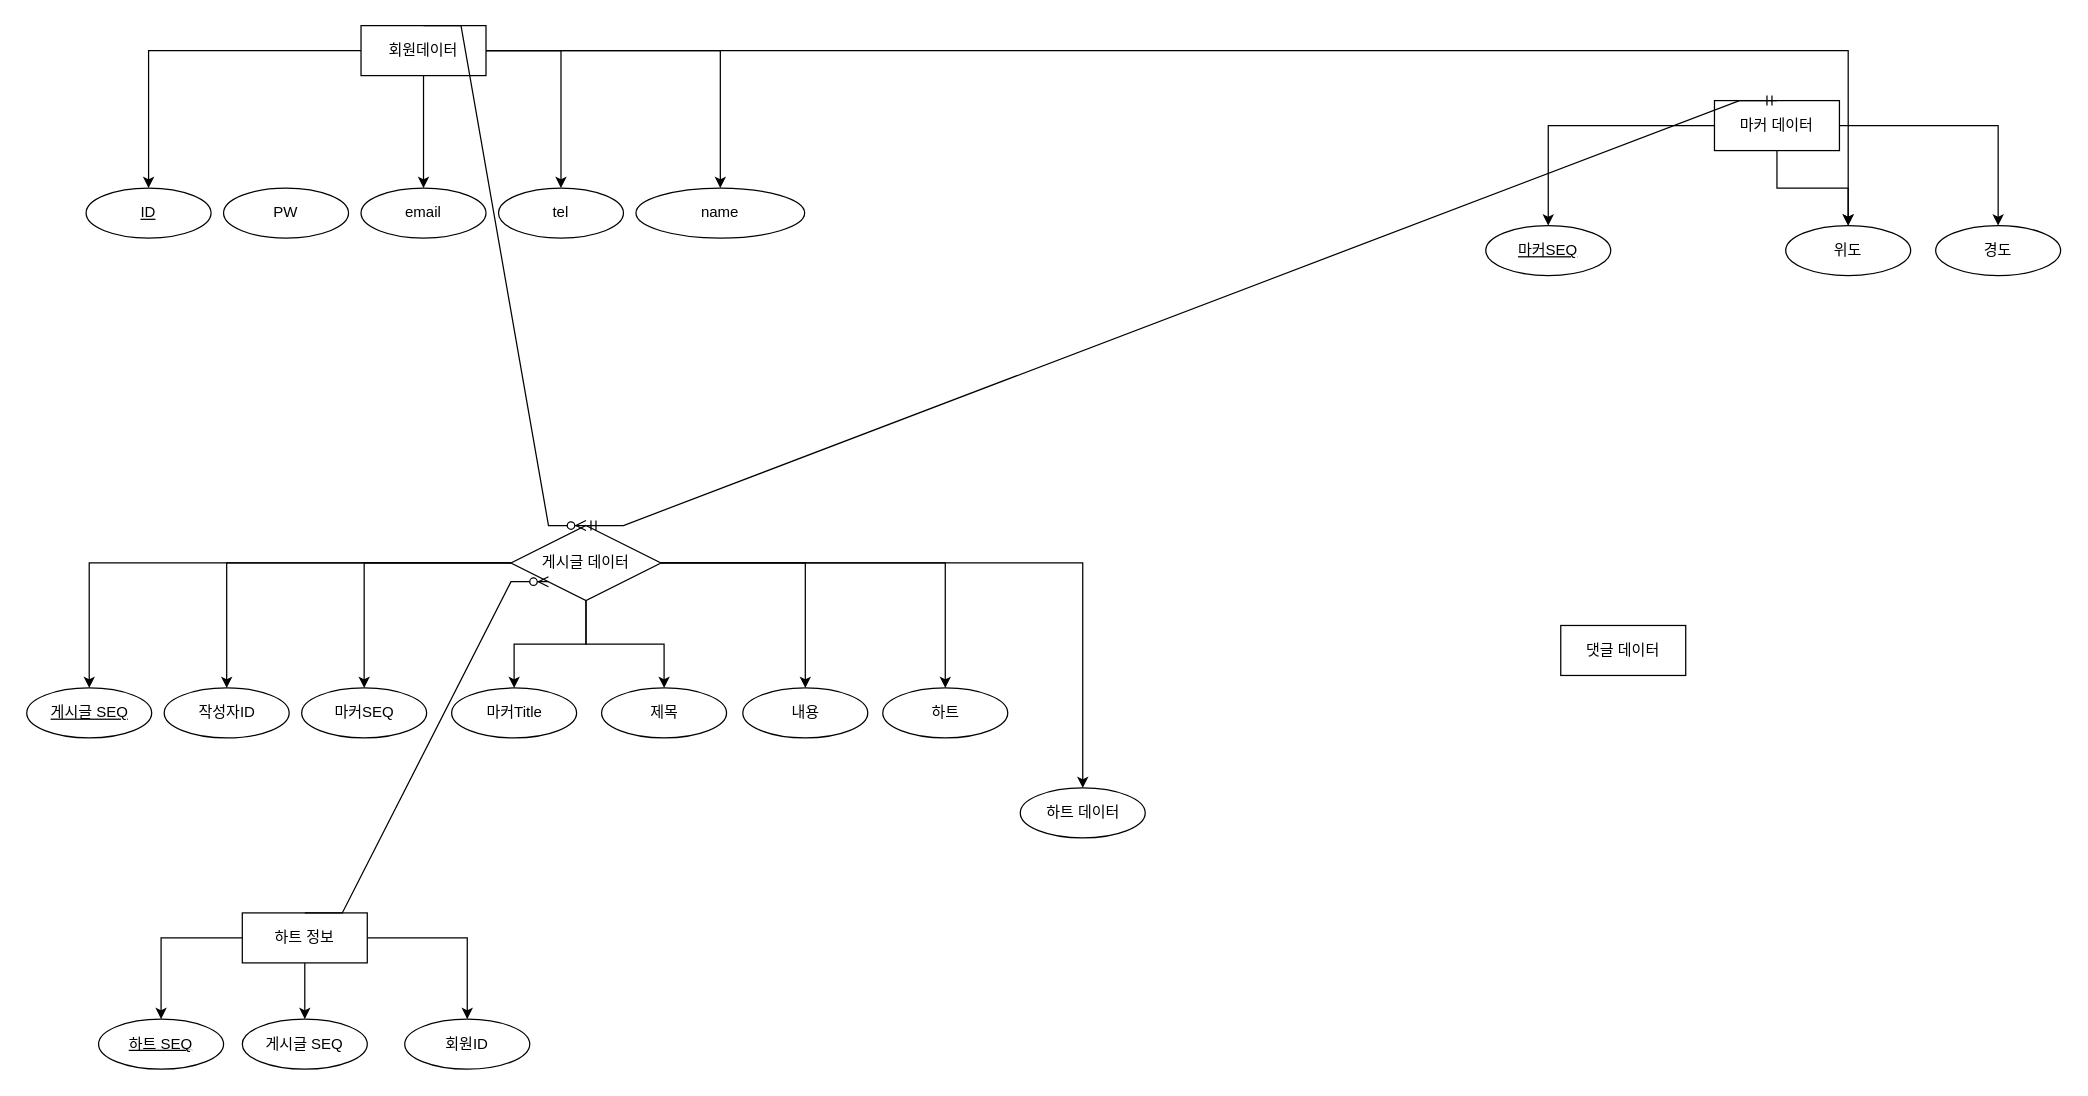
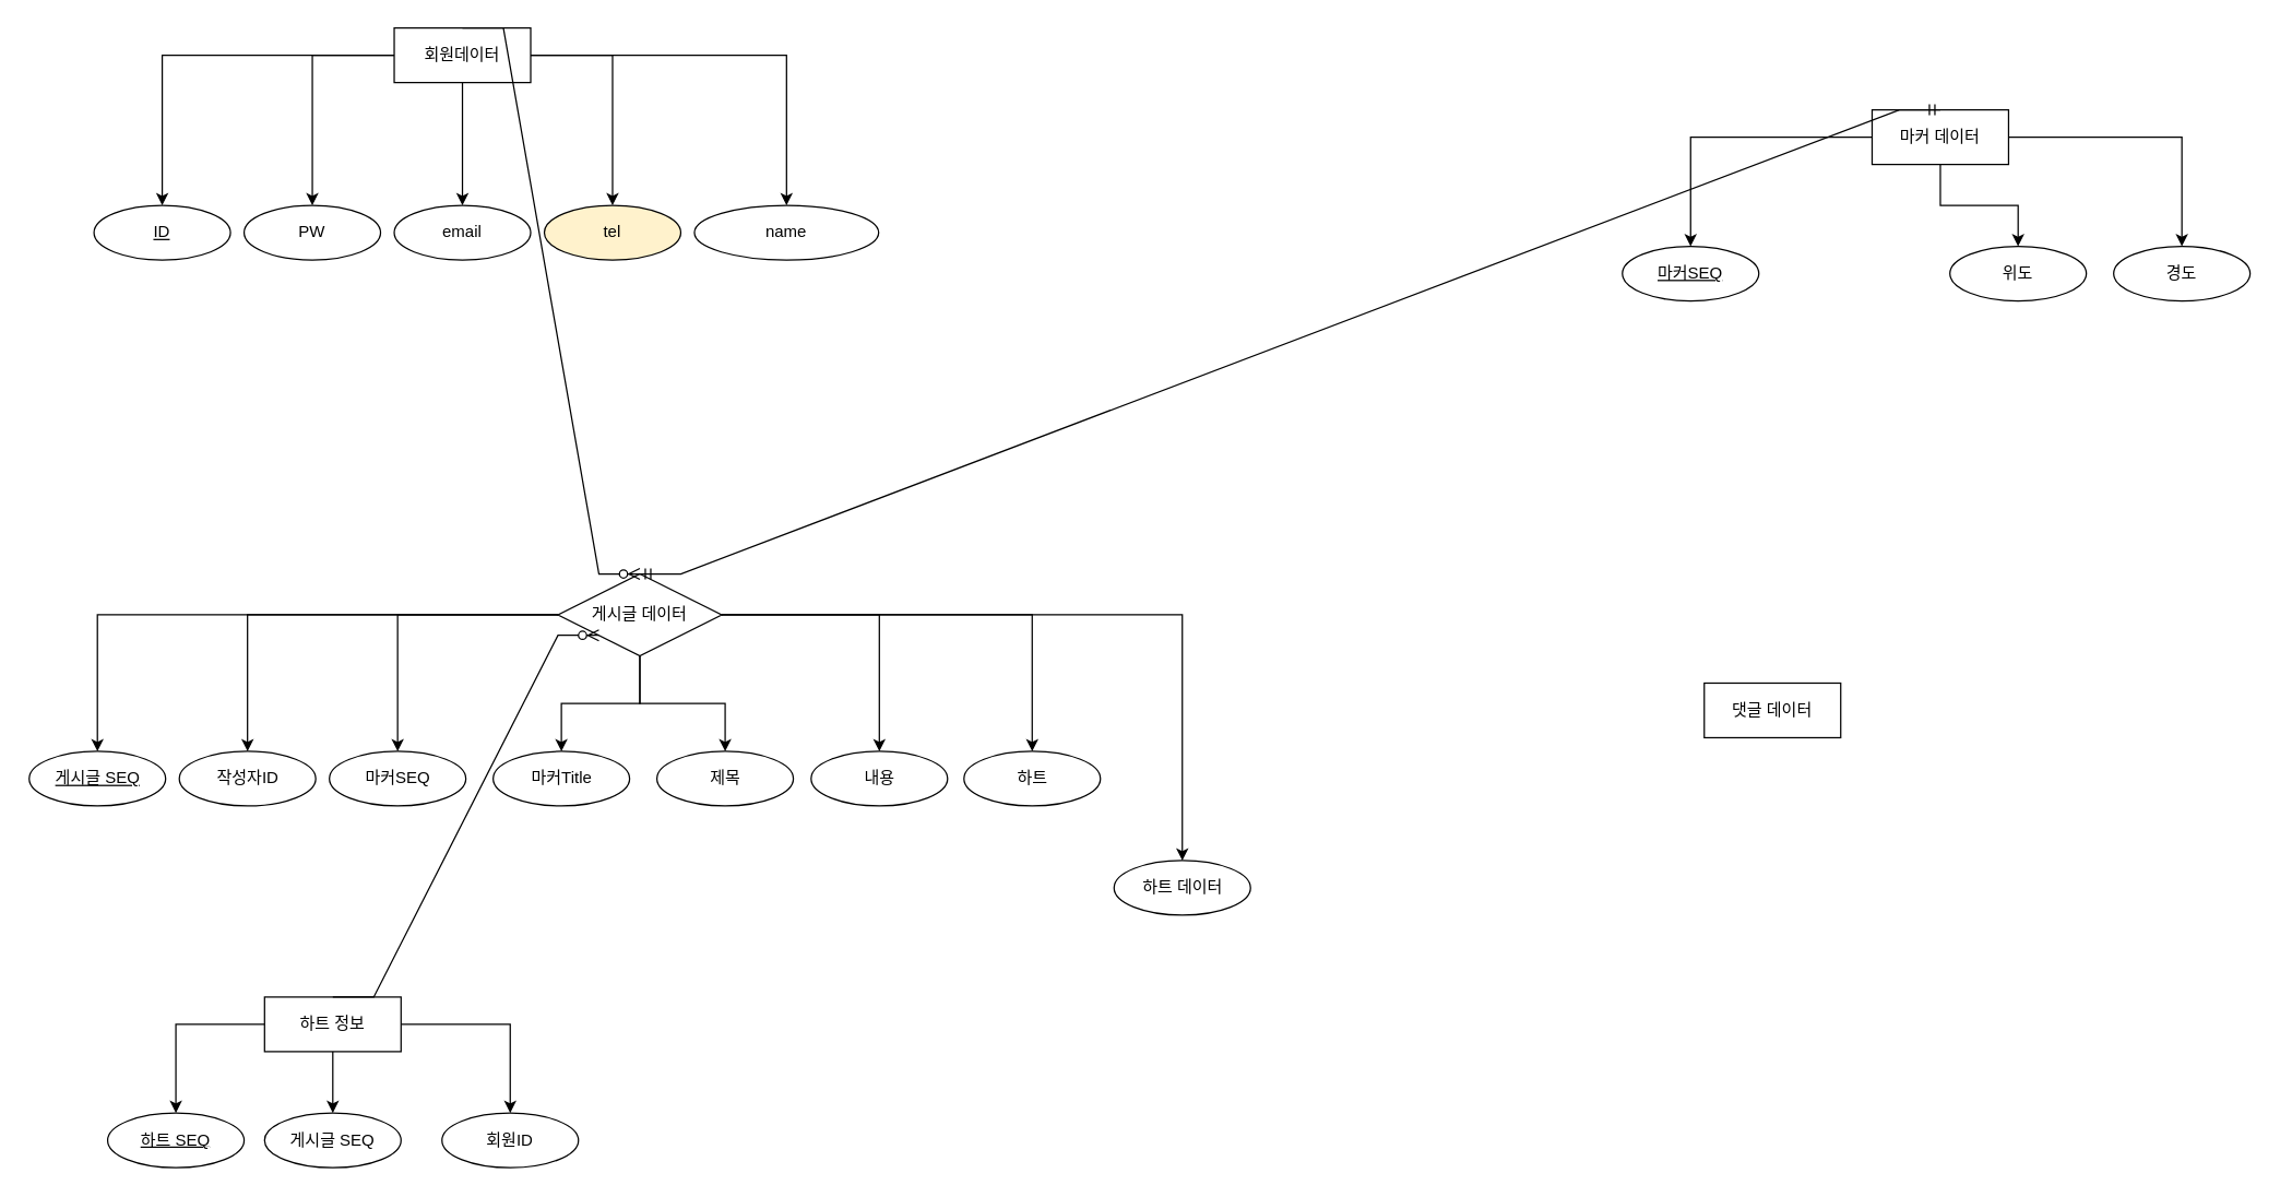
  <mxCell id="0" />
  <mxCell id="1" parent="0" />
  <mxCell id="2" style="edgeStyle=orthogonalEdgeStyle;rounded=0;orthogonalLoop=1;jettySize=auto;html=1;entryX=0.5;entryY=0;entryDx=0;entryDy=0;" edge="1" parent="1" source="7" target="21"><mxGeometry relative="1" as="geometry"><mxPoint x="118" y="150" as="targetPoint" /></mxGeometry></mxCell>
- <mxCell id="3" style="edgeStyle=orthogonalEdgeStyle;rounded=0;orthogonalLoop=1;jettySize=auto;html=1;" edge="1" parent="1" source="7" target="27"><mxGeometry relative="1" as="geometry" /></mxCell>
+ <mxCell id="3" style="edgeStyle=orthogonalEdgeStyle;rounded=0;orthogonalLoop=1;jettySize=auto;html=1;" edge="1" parent="1" source="7" target="8"><mxGeometry relative="1" as="geometry" /></mxCell>
  <mxCell id="4" style="edgeStyle=orthogonalEdgeStyle;rounded=0;orthogonalLoop=1;jettySize=auto;html=1;" edge="1" parent="1" source="7" target="9"><mxGeometry relative="1" as="geometry" /></mxCell>
  <mxCell id="5" style="edgeStyle=orthogonalEdgeStyle;rounded=0;orthogonalLoop=1;jettySize=auto;html=1;entryX=0.5;entryY=0;entryDx=0;entryDy=0;" edge="1" parent="1" source="7" target="10"><mxGeometry relative="1" as="geometry" /></mxCell>
  <mxCell id="6" style="edgeStyle=orthogonalEdgeStyle;rounded=0;orthogonalLoop=1;jettySize=auto;html=1;entryX=0.5;entryY=0;entryDx=0;entryDy=0;" edge="1" parent="1" source="7" target="11"><mxGeometry relative="1" as="geometry" /></mxCell>
  <mxCell id="7" value="회원데이터" style="whiteSpace=wrap;html=1;align=center;" vertex="1" parent="1"><mxGeometry x="288" y="20" width="100" height="40" as="geometry" /></mxCell>
  <mxCell id="8" value="PW" style="ellipse;whiteSpace=wrap;html=1;align=center;" vertex="1" parent="1"><mxGeometry x="178" y="150" width="100" height="40" as="geometry" /></mxCell>
  <mxCell id="9" value="email" style="ellipse;whiteSpace=wrap;html=1;align=center;" vertex="1" parent="1"><mxGeometry x="288" y="150" width="100" height="40" as="geometry" /></mxCell>
- <mxCell id="10" value="tel" style="ellipse;whiteSpace=wrap;html=1;align=center;" vertex="1" parent="1"><mxGeometry x="398" y="150" width="100" height="40" as="geometry" /></mxCell>
+ <mxCell id="10" value="tel" style="ellipse;whiteSpace=wrap;html=1;align=center;fillColor=#fff2cc;" vertex="1" parent="1"><mxGeometry x="398" y="150" width="100" height="40" as="geometry" /></mxCell>
  <mxCell id="11" value="name" style="ellipse;whiteSpace=wrap;html=1;align=center;" vertex="1" parent="1"><mxGeometry x="508" y="150" width="135" height="40" as="geometry" /></mxCell>
  <mxCell id="12" style="edgeStyle=orthogonalEdgeStyle;rounded=0;orthogonalLoop=1;jettySize=auto;html=1;" edge="1" parent="1" source="20" target="30"><mxGeometry relative="1" as="geometry" /></mxCell>
  <mxCell id="13" style="edgeStyle=orthogonalEdgeStyle;rounded=0;orthogonalLoop=1;jettySize=auto;html=1;" edge="1" parent="1" source="20" target="29"><mxGeometry relative="1" as="geometry" /></mxCell>
  <mxCell id="14" style="edgeStyle=orthogonalEdgeStyle;rounded=0;orthogonalLoop=1;jettySize=auto;html=1;" edge="1" parent="1" source="20" target="31"><mxGeometry relative="1" as="geometry" /></mxCell>
  <mxCell id="15" style="edgeStyle=orthogonalEdgeStyle;rounded=0;orthogonalLoop=1;jettySize=auto;html=1;" edge="1" parent="1" source="20" target="32"><mxGeometry relative="1" as="geometry" /></mxCell>
  <mxCell id="16" style="edgeStyle=orthogonalEdgeStyle;rounded=0;orthogonalLoop=1;jettySize=auto;html=1;" edge="1" parent="1" source="20" target="33"><mxGeometry relative="1" as="geometry" /></mxCell>
  <mxCell id="17" style="edgeStyle=orthogonalEdgeStyle;rounded=0;orthogonalLoop=1;jettySize=auto;html=1;entryX=0.5;entryY=0;entryDx=0;entryDy=0;" edge="1" parent="1" source="20" target="34"><mxGeometry relative="1" as="geometry" /></mxCell>
  <mxCell id="18" style="edgeStyle=orthogonalEdgeStyle;rounded=0;orthogonalLoop=1;jettySize=auto;html=1;entryX=0.5;entryY=0;entryDx=0;entryDy=0;" edge="1" parent="1" source="20" target="35"><mxGeometry relative="1" as="geometry" /></mxCell>
  <mxCell id="19" style="edgeStyle=orthogonalEdgeStyle;rounded=0;orthogonalLoop=1;jettySize=auto;html=1;" edge="1" parent="1" source="20" target="42"><mxGeometry relative="1" as="geometry" /></mxCell>
  <mxCell id="20" value="게시글 데이터" style="shape=rhombus;perimeter=rhombusPerimeter;whiteSpace=wrap;html=1;align=center;" vertex="1" parent="1"><mxGeometry x="408" y="420" width="120" height="60" as="geometry" /></mxCell>
  <mxCell id="21" value="ID" style="ellipse;whiteSpace=wrap;html=1;align=center;fontStyle=4;" vertex="1" parent="1"><mxGeometry x="68" y="150" width="100" height="40" as="geometry" /></mxCell>
  <mxCell id="22" style="edgeStyle=orthogonalEdgeStyle;rounded=0;orthogonalLoop=1;jettySize=auto;html=1;entryX=0.5;entryY=0;entryDx=0;entryDy=0;" edge="1" parent="1" source="25" target="26"><mxGeometry relative="1" as="geometry"><mxPoint x="1358" y="180" as="targetPoint" /></mxGeometry></mxCell>
  <mxCell id="23" style="edgeStyle=orthogonalEdgeStyle;rounded=0;orthogonalLoop=1;jettySize=auto;html=1;" edge="1" parent="1" source="25" target="27"><mxGeometry relative="1" as="geometry" /></mxCell>
  <mxCell id="24" style="edgeStyle=orthogonalEdgeStyle;rounded=0;orthogonalLoop=1;jettySize=auto;html=1;" edge="1" parent="1" source="25" target="28"><mxGeometry relative="1" as="geometry" /></mxCell>
  <mxCell id="25" value="마커 데이터" style="whiteSpace=wrap;html=1;align=center;" vertex="1" parent="1"><mxGeometry x="1371" y="80" width="100" height="40" as="geometry" /></mxCell>
  <mxCell id="26" value="마커SEQ" style="ellipse;whiteSpace=wrap;html=1;align=center;fontStyle=4;" vertex="1" parent="1"><mxGeometry x="1188" y="180" width="100" height="40" as="geometry" /></mxCell>
  <mxCell id="27" value="위도" style="ellipse;whiteSpace=wrap;html=1;align=center;" vertex="1" parent="1"><mxGeometry x="1428" y="180" width="100" height="40" as="geometry" /></mxCell>
  <mxCell id="28" value="경도" style="ellipse;whiteSpace=wrap;html=1;align=center;" vertex="1" parent="1"><mxGeometry x="1548" y="180" width="100" height="40" as="geometry" /></mxCell>
  <mxCell id="29" value="작성자ID" style="ellipse;whiteSpace=wrap;html=1;align=center;" vertex="1" parent="1"><mxGeometry x="130.5" y="550" width="100" height="40" as="geometry" /></mxCell>
  <mxCell id="30" value="게시글 SEQ" style="ellipse;whiteSpace=wrap;html=1;align=center;fontStyle=4;" vertex="1" parent="1"><mxGeometry x="20.5" y="550" width="100" height="40" as="geometry" /></mxCell>
  <mxCell id="31" value="마커SEQ" style="ellipse;whiteSpace=wrap;html=1;align=center;" vertex="1" parent="1"><mxGeometry x="240.5" y="550" width="100" height="40" as="geometry" /></mxCell>
  <mxCell id="32" value="제목" style="ellipse;whiteSpace=wrap;html=1;align=center;" vertex="1" parent="1"><mxGeometry x="480.5" y="550" width="100" height="40" as="geometry" /></mxCell>
  <mxCell id="33" value="내용" style="ellipse;whiteSpace=wrap;html=1;align=center;" vertex="1" parent="1"><mxGeometry x="593.5" y="550" width="100" height="40" as="geometry" /></mxCell>
  <mxCell id="34" value="하트" style="ellipse;whiteSpace=wrap;html=1;align=center;" vertex="1" parent="1"><mxGeometry x="705.5" y="550" width="100" height="40" as="geometry" /></mxCell>
  <mxCell id="35" value="하트 데이터" style="ellipse;whiteSpace=wrap;html=1;align=center;" vertex="1" parent="1"><mxGeometry x="815.5" y="630" width="100" height="40" as="geometry" /></mxCell>
  <mxCell id="36" value="" style="edgeStyle=entityRelationEdgeStyle;fontSize=12;html=1;endArrow=ERzeroToMany;endFill=1;rounded=0;exitX=0.5;exitY=0;exitDx=0;exitDy=0;entryX=0.5;entryY=0;entryDx=0;entryDy=0;" edge="1" parent="1" source="7" target="20"><mxGeometry width="100" height="100" relative="1" as="geometry"><mxPoint x="438" y="110" as="sourcePoint" /><mxPoint x="538" y="10" as="targetPoint" /></mxGeometry></mxCell>
  <mxCell id="37" value="" style="edgeStyle=entityRelationEdgeStyle;fontSize=12;html=1;endArrow=ERmandOne;startArrow=ERmandOne;rounded=0;exitX=0.5;exitY=0;exitDx=0;exitDy=0;entryX=0.5;entryY=0;entryDx=0;entryDy=0;" edge="1" parent="1" source="25" target="20"><mxGeometry width="100" height="100" relative="1" as="geometry"><mxPoint x="868" y="90" as="sourcePoint" /><mxPoint x="968" y="-10" as="targetPoint" /></mxGeometry></mxCell>
  <mxCell id="38" style="edgeStyle=orthogonalEdgeStyle;rounded=0;orthogonalLoop=1;jettySize=auto;html=1;" edge="1" parent="1" source="41" target="43"><mxGeometry relative="1" as="geometry" /></mxCell>
  <mxCell id="39" style="edgeStyle=orthogonalEdgeStyle;rounded=0;orthogonalLoop=1;jettySize=auto;html=1;entryX=0.5;entryY=0;entryDx=0;entryDy=0;" edge="1" parent="1" source="41" target="44"><mxGeometry relative="1" as="geometry" /></mxCell>
  <mxCell id="40" style="edgeStyle=orthogonalEdgeStyle;rounded=0;orthogonalLoop=1;jettySize=auto;html=1;" edge="1" parent="1" source="41" target="45"><mxGeometry relative="1" as="geometry" /></mxCell>
  <mxCell id="41" value="하트 정보" style="whiteSpace=wrap;html=1;align=center;" vertex="1" parent="1"><mxGeometry x="193" y="730" width="100" height="40" as="geometry" /></mxCell>
  <mxCell id="42" value="마커Title" style="ellipse;whiteSpace=wrap;html=1;align=center;" vertex="1" parent="1"><mxGeometry x="360.5" y="550" width="100" height="40" as="geometry" /></mxCell>
  <mxCell id="43" value="게시글 SEQ" style="ellipse;whiteSpace=wrap;html=1;align=center;" vertex="1" parent="1"><mxGeometry x="193" y="815" width="100" height="40" as="geometry" /></mxCell>
  <mxCell id="44" value="회원ID" style="ellipse;whiteSpace=wrap;html=1;align=center;" vertex="1" parent="1"><mxGeometry x="323" y="815" width="100" height="40" as="geometry" /></mxCell>
  <mxCell id="45" value="하트 SEQ" style="ellipse;whiteSpace=wrap;html=1;align=center;fontStyle=4;" vertex="1" parent="1"><mxGeometry x="78" y="815" width="100" height="40" as="geometry" /></mxCell>
  <mxCell id="46" value="" style="edgeStyle=entityRelationEdgeStyle;fontSize=12;html=1;endArrow=ERzeroToMany;endFill=1;rounded=0;exitX=0.5;exitY=0;exitDx=0;exitDy=0;entryX=0;entryY=1;entryDx=0;entryDy=0;" edge="1" parent="1" source="41" target="20"><mxGeometry width="100" height="100" relative="1" as="geometry"><mxPoint x="598" y="800" as="sourcePoint" /><mxPoint x="698" y="700" as="targetPoint" /></mxGeometry></mxCell>
  <mxCell id="47" value="댓글 데이터" style="whiteSpace=wrap;html=1;align=center;" vertex="1" parent="1"><mxGeometry x="1248" y="500" width="100" height="40" as="geometry" /></mxCell>
